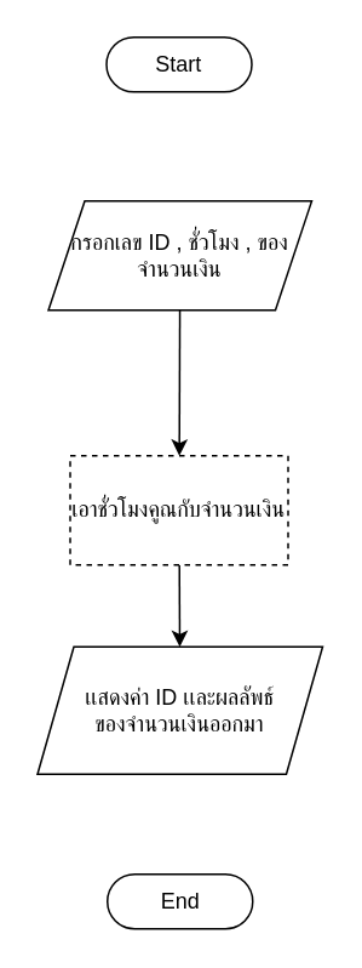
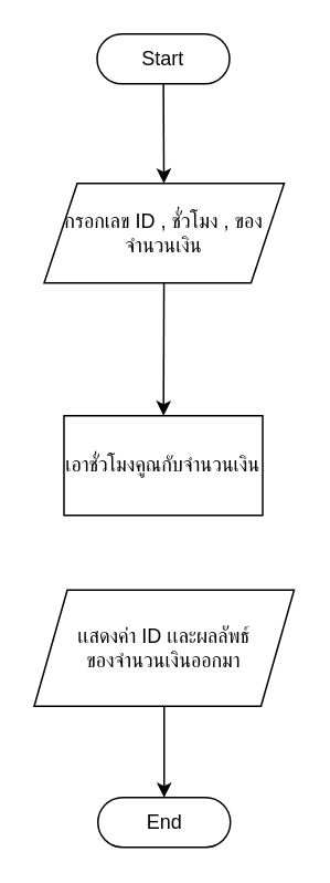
  <mxCell id="0" />
  <mxCell id="1" parent="0" />
+ <mxCell id="2" value="" style="edgeStyle=none;html=1;" edge="1" parent="1" source="3" target="6"><mxGeometry relative="1" as="geometry" /></mxCell>
  <mxCell id="3" value="Start" style="html=1;dashed=0;whiteSpace=wrap;shape=mxgraph.dfd.start" vertex="1" parent="1"><mxGeometry x="58" y="20" width="80" height="30" as="geometry" /></mxCell>
  <mxCell id="4" value="End" style="html=1;dashed=0;whiteSpace=wrap;shape=mxgraph.dfd.start" vertex="1" parent="1"><mxGeometry x="58.5" y="480" width="80" height="30" as="geometry" /></mxCell>
  <mxCell id="5" value="" style="edgeStyle=none;html=1;" edge="1" parent="1" source="6" target="8"><mxGeometry relative="1" as="geometry" /></mxCell>
  <mxCell id="6" value="กรอกเลข ID , ชั่วโมง , ของจำนวนเงิน" style="shape=parallelogram;perimeter=parallelogramPerimeter;whiteSpace=wrap;html=1;fixedSize=1;" vertex="1" parent="1"><mxGeometry x="26" y="110" width="145" height="60" as="geometry" /></mxCell>
- <mxCell id="7" value="" style="edgeStyle=none;html=1;" edge="1" parent="1" source="8" target="10"><mxGeometry relative="1" as="geometry" /></mxCell>
- <mxCell id="8" value="เอาชั่วโมงคูณกับจำนวนเงิน" style="rounded=0;whiteSpace=wrap;html=1;dashed=1;" vertex="1" parent="1"><mxGeometry x="38" y="250" width="120" height="60" as="geometry" /></mxCell>
+ <mxCell id="8" value="เอาชั่วโมงคูณกับจำนวนเงิน" style="rounded=0;whiteSpace=wrap;html=1;" vertex="1" parent="1"><mxGeometry x="38" y="250" width="120" height="60" as="geometry" /></mxCell>
+ <mxCell id="9" value="" style="edgeStyle=none;html=1;" edge="1" parent="1" source="10" target="4"><mxGeometry relative="1" as="geometry" /></mxCell>
  <mxCell id="10" value="เเสดงค่า ID เเละผลลัพธ์&lt;div&gt;ของจำนวนเงินออกมา&lt;/div&gt;" style="shape=parallelogram;perimeter=parallelogramPerimeter;whiteSpace=wrap;html=1;fixedSize=1;" vertex="1" parent="1"><mxGeometry x="20" y="355" width="157" height="70" as="geometry" /></mxCell>
